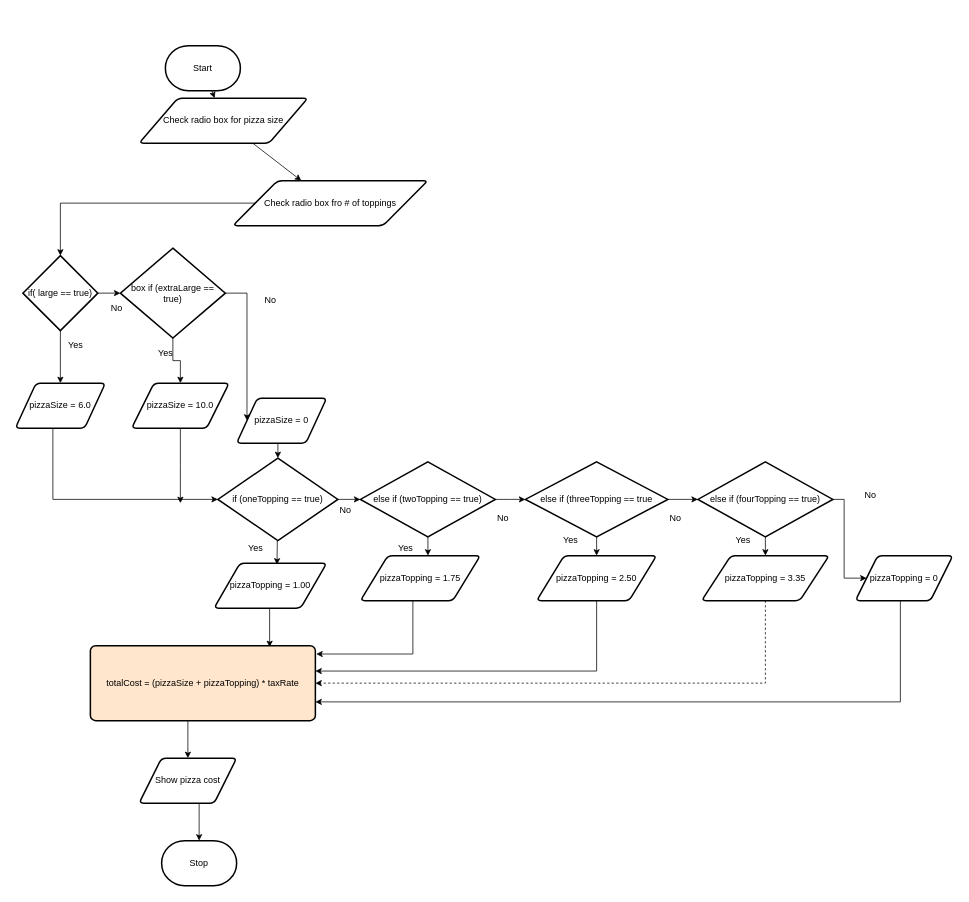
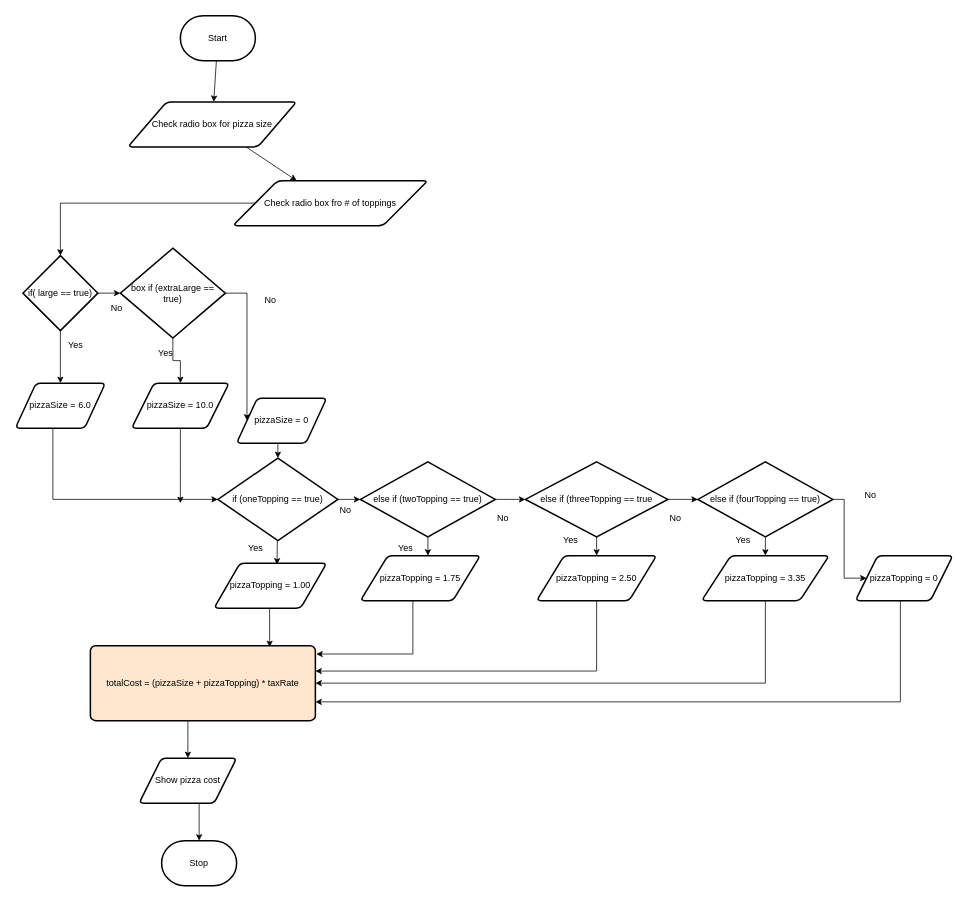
  <mxCell id="0" />
  <mxCell id="1" parent="0" />
  <mxCell id="2" style="edgeStyle=none;html=1;" parent="1" source="3" target="5" edge="1"><mxGeometry relative="1" as="geometry" /></mxCell>
- <mxCell id="3" value="Start" style="strokeWidth=2;html=1;shape=mxgraph.flowchart.terminator;whiteSpace=wrap;" parent="1" vertex="1"><mxGeometry x="220" y="60" width="100" height="60" as="geometry" /></mxCell>
+ <mxCell id="3" value="Start" style="strokeWidth=2;html=1;shape=mxgraph.flowchart.terminator;whiteSpace=wrap;" parent="1" vertex="1"><mxGeometry x="240" y="20" width="100" height="60" as="geometry" /></mxCell>
  <mxCell id="4" style="edgeStyle=none;html=1;" parent="1" source="5" target="7" edge="1"><mxGeometry relative="1" as="geometry" /></mxCell>
- <mxCell id="5" value="Check radio box for pizza size" style="shape=parallelogram;html=1;strokeWidth=2;perimeter=parallelogramPerimeter;whiteSpace=wrap;rounded=1;arcSize=12;size=0.23;" parent="1" vertex="1"><mxGeometry x="185" y="130" width="225" height="60" as="geometry" /></mxCell>
+ <mxCell id="5" value="Check radio box for pizza size" style="shape=parallelogram;html=1;strokeWidth=2;perimeter=parallelogramPerimeter;whiteSpace=wrap;rounded=1;arcSize=12;size=0.23;" parent="1" vertex="1"><mxGeometry x="170" y="135" width="225" height="60" as="geometry" /></mxCell>
  <mxCell id="6" style="edgeStyle=orthogonalEdgeStyle;html=1;rounded=0;" parent="1" source="7" target="10" edge="1"><mxGeometry relative="1" as="geometry" /></mxCell>
  <mxCell id="7" value="Check radio box fro # of toppings" style="shape=parallelogram;html=1;strokeWidth=2;perimeter=parallelogramPerimeter;whiteSpace=wrap;rounded=1;arcSize=12;size=0.23;" parent="1" vertex="1"><mxGeometry x="310" y="240" width="260" height="60" as="geometry" /></mxCell>
  <mxCell id="8" style="edgeStyle=orthogonalEdgeStyle;rounded=0;html=1;entryX=0;entryY=0.5;entryDx=0;entryDy=0;entryPerimeter=0;" parent="1" source="10" target="13" edge="1"><mxGeometry relative="1" as="geometry" /></mxCell>
  <mxCell id="9" style="edgeStyle=orthogonalEdgeStyle;rounded=0;html=1;entryX=0.5;entryY=0;entryDx=0;entryDy=0;" parent="1" source="10" target="15" edge="1"><mxGeometry relative="1" as="geometry" /></mxCell>
  <mxCell id="10" value="if( large == true)" style="strokeWidth=2;html=1;shape=mxgraph.flowchart.decision;whiteSpace=wrap;" parent="1" vertex="1"><mxGeometry x="30" y="340" width="100" height="100" as="geometry" /></mxCell>
  <mxCell id="11" style="edgeStyle=orthogonalEdgeStyle;rounded=0;html=1;entryX=0.5;entryY=0;entryDx=0;entryDy=0;" parent="1" source="13" target="17" edge="1"><mxGeometry relative="1" as="geometry" /></mxCell>
  <mxCell id="12" style="edgeStyle=orthogonalEdgeStyle;rounded=0;html=1;entryX=0;entryY=0.5;entryDx=0;entryDy=0;" parent="1" source="13" target="19" edge="1"><mxGeometry relative="1" as="geometry" /></mxCell>
  <mxCell id="13" value="box if (extraLarge == true)" style="strokeWidth=2;html=1;shape=mxgraph.flowchart.decision;whiteSpace=wrap;" parent="1" vertex="1"><mxGeometry x="160" y="330" width="140" height="120" as="geometry" /></mxCell>
  <mxCell id="14" style="edgeStyle=elbowEdgeStyle;rounded=0;html=1;entryX=0;entryY=0.5;entryDx=0;entryDy=0;entryPerimeter=0;" edge="1" parent="1" source="15" target="26"><mxGeometry relative="1" as="geometry"><Array as="points"><mxPoint x="70" y="710" /></Array></mxGeometry></mxCell>
  <mxCell id="15" value="pizzaSize = 6.0" style="shape=parallelogram;html=1;strokeWidth=2;perimeter=parallelogramPerimeter;whiteSpace=wrap;rounded=1;arcSize=12;size=0.23;" parent="1" vertex="1"><mxGeometry x="20" y="510" width="120" height="60" as="geometry" /></mxCell>
  <mxCell id="16" style="edgeStyle=elbowEdgeStyle;rounded=0;html=1;" edge="1" parent="1" source="17"><mxGeometry relative="1" as="geometry"><mxPoint x="240" y="670" as="targetPoint" /></mxGeometry></mxCell>
  <mxCell id="17" value="pizzaSize = 10.0" style="shape=parallelogram;html=1;strokeWidth=2;perimeter=parallelogramPerimeter;whiteSpace=wrap;rounded=1;arcSize=12;size=0.23;" parent="1" vertex="1"><mxGeometry x="175" y="510" width="130" height="60" as="geometry" /></mxCell>
  <mxCell id="18" style="edgeStyle=elbowEdgeStyle;rounded=0;html=1;entryX=0.5;entryY=0;entryDx=0;entryDy=0;entryPerimeter=0;" edge="1" parent="1" source="19" target="26"><mxGeometry relative="1" as="geometry" /></mxCell>
  <mxCell id="19" value="pizzaSize = 0" style="shape=parallelogram;html=1;strokeWidth=2;perimeter=parallelogramPerimeter;whiteSpace=wrap;rounded=1;arcSize=12;size=0.23;" parent="1" vertex="1"><mxGeometry x="315" y="530" width="120" height="60" as="geometry" /></mxCell>
  <mxCell id="20" value="No" style="text;html=1;align=center;verticalAlign=middle;resizable=0;points=[];autosize=1;strokeColor=none;fillColor=none;" parent="1" vertex="1"><mxGeometry x="345" y="390" width="30" height="20" as="geometry" /></mxCell>
  <mxCell id="21" value="Yes" style="text;html=1;align=center;verticalAlign=middle;resizable=0;points=[];autosize=1;strokeColor=none;fillColor=none;" parent="1" vertex="1"><mxGeometry x="200" y="460" width="40" height="20" as="geometry" /></mxCell>
  <mxCell id="22" value="Yes" style="text;html=1;align=center;verticalAlign=middle;resizable=0;points=[];autosize=1;strokeColor=none;fillColor=none;" parent="1" vertex="1"><mxGeometry x="80" y="450" width="40" height="20" as="geometry" /></mxCell>
  <mxCell id="23" value="No" style="text;html=1;align=center;verticalAlign=middle;resizable=0;points=[];autosize=1;strokeColor=none;fillColor=none;" parent="1" vertex="1"><mxGeometry x="140" y="400" width="30" height="20" as="geometry" /></mxCell>
  <mxCell id="24" style="edgeStyle=none;html=1;entryX=0.559;entryY=0.032;entryDx=0;entryDy=0;entryPerimeter=0;" edge="1" parent="1" source="26" target="45"><mxGeometry relative="1" as="geometry" /></mxCell>
  <mxCell id="25" style="edgeStyle=elbowEdgeStyle;rounded=0;html=1;entryX=0;entryY=0.5;entryDx=0;entryDy=0;entryPerimeter=0;" edge="1" parent="1" source="26" target="32"><mxGeometry relative="1" as="geometry" /></mxCell>
  <mxCell id="26" value="if (oneTopping == true)" style="strokeWidth=2;html=1;shape=mxgraph.flowchart.decision;whiteSpace=wrap;" parent="1" vertex="1"><mxGeometry x="290" y="610" width="160" height="110" as="geometry" /></mxCell>
  <mxCell id="27" style="edgeStyle=none;html=1;" edge="1" parent="1" source="29" target="37"><mxGeometry relative="1" as="geometry" /></mxCell>
  <mxCell id="28" style="edgeStyle=elbowEdgeStyle;rounded=0;html=1;" edge="1" parent="1" source="29" target="41"><mxGeometry relative="1" as="geometry" /></mxCell>
  <mxCell id="29" value="else if (fourTopping == true)" style="strokeWidth=2;html=1;shape=mxgraph.flowchart.decision;whiteSpace=wrap;" parent="1" vertex="1"><mxGeometry x="930" y="615" width="180" height="100" as="geometry" /></mxCell>
  <mxCell id="30" style="edgeStyle=none;html=1;entryX=0.563;entryY=0;entryDx=0;entryDy=0;entryPerimeter=0;" edge="1" parent="1" source="32" target="43"><mxGeometry relative="1" as="geometry" /></mxCell>
  <mxCell id="31" style="edgeStyle=elbowEdgeStyle;rounded=0;html=1;entryX=0;entryY=0.5;entryDx=0;entryDy=0;entryPerimeter=0;" edge="1" parent="1" source="32" target="35"><mxGeometry relative="1" as="geometry" /></mxCell>
  <mxCell id="32" value="else if (twoTopping == true)" style="strokeWidth=2;html=1;shape=mxgraph.flowchart.decision;whiteSpace=wrap;" parent="1" vertex="1"><mxGeometry x="480" y="615" width="180" height="100" as="geometry" /></mxCell>
  <mxCell id="33" value="" style="edgeStyle=none;html=1;" edge="1" parent="1" source="35" target="39"><mxGeometry relative="1" as="geometry" /></mxCell>
  <mxCell id="34" style="edgeStyle=elbowEdgeStyle;rounded=0;html=1;entryX=0;entryY=0.5;entryDx=0;entryDy=0;entryPerimeter=0;" edge="1" parent="1" source="35" target="29"><mxGeometry relative="1" as="geometry" /></mxCell>
  <mxCell id="35" value="else if (threeTopping == true" style="strokeWidth=2;html=1;shape=mxgraph.flowchart.decision;whiteSpace=wrap;" parent="1" vertex="1"><mxGeometry x="700" y="615" width="190" height="100" as="geometry" /></mxCell>
- <mxCell id="36" style="edgeStyle=elbowEdgeStyle;rounded=0;html=1;entryX=1;entryY=0.5;entryDx=0;entryDy=0;dashed=1;" edge="1" parent="1" source="37" target="55"><mxGeometry relative="1" as="geometry"><Array as="points"><mxPoint x="1020" y="910" /></Array></mxGeometry></mxCell>
+ <mxCell id="36" style="edgeStyle=elbowEdgeStyle;rounded=0;html=1;entryX=1;entryY=0.5;entryDx=0;entryDy=0;" edge="1" parent="1" source="37" target="55"><mxGeometry relative="1" as="geometry"><Array as="points"><mxPoint x="1020" y="910" /></Array></mxGeometry></mxCell>
  <mxCell id="37" value="&lt;span&gt;pizzaTopping = 3.35&lt;/span&gt;" style="shape=parallelogram;html=1;strokeWidth=2;perimeter=parallelogramPerimeter;whiteSpace=wrap;rounded=1;arcSize=12;size=0.23;" vertex="1" parent="1"><mxGeometry x="935" y="740" width="170" height="60" as="geometry" /></mxCell>
  <mxCell id="38" style="edgeStyle=elbowEdgeStyle;rounded=0;html=1;entryX=1;entryY=0.339;entryDx=0;entryDy=0;entryPerimeter=0;" edge="1" parent="1" source="39" target="55"><mxGeometry relative="1" as="geometry"><Array as="points"><mxPoint x="795" y="880" /><mxPoint x="800" y="910" /></Array></mxGeometry></mxCell>
  <mxCell id="39" value="&lt;span&gt;pizzaTopping = 2.50&lt;/span&gt;" style="shape=parallelogram;html=1;strokeWidth=2;perimeter=parallelogramPerimeter;whiteSpace=wrap;rounded=1;arcSize=12;size=0.23;" vertex="1" parent="1"><mxGeometry x="715" y="740" width="160" height="60" as="geometry" /></mxCell>
  <mxCell id="40" style="edgeStyle=elbowEdgeStyle;rounded=0;html=1;entryX=1;entryY=0.75;entryDx=0;entryDy=0;" edge="1" parent="1" source="41" target="55"><mxGeometry relative="1" as="geometry"><Array as="points"><mxPoint x="1200" y="900" /></Array></mxGeometry></mxCell>
  <mxCell id="41" value="&lt;span&gt;pizzaTopping = 0&lt;/span&gt;" style="shape=parallelogram;html=1;strokeWidth=2;perimeter=parallelogramPerimeter;whiteSpace=wrap;rounded=1;arcSize=12;size=0.23;" vertex="1" parent="1"><mxGeometry x="1140" y="740" width="130" height="60" as="geometry" /></mxCell>
  <mxCell id="42" style="edgeStyle=elbowEdgeStyle;rounded=0;html=1;entryX=1.004;entryY=0.112;entryDx=0;entryDy=0;entryPerimeter=0;" edge="1" parent="1" source="43" target="55"><mxGeometry relative="1" as="geometry"><Array as="points"><mxPoint x="550" y="820" /><mxPoint x="550" y="860" /><mxPoint x="560" y="870" /></Array></mxGeometry></mxCell>
  <mxCell id="43" value="pizzaTopping = 1.75" style="shape=parallelogram;html=1;strokeWidth=2;perimeter=parallelogramPerimeter;whiteSpace=wrap;rounded=1;arcSize=12;size=0.23;" vertex="1" parent="1"><mxGeometry x="480" y="740" width="160" height="60" as="geometry" /></mxCell>
  <mxCell id="44" style="edgeStyle=elbowEdgeStyle;rounded=0;html=1;entryX=0.798;entryY=0.02;entryDx=0;entryDy=0;entryPerimeter=0;" edge="1" parent="1" source="45" target="55"><mxGeometry relative="1" as="geometry" /></mxCell>
  <mxCell id="45" value="pizzaTopping = 1.00" style="shape=parallelogram;html=1;strokeWidth=2;perimeter=parallelogramPerimeter;whiteSpace=wrap;rounded=1;arcSize=12;size=0.23;" vertex="1" parent="1"><mxGeometry x="285" y="750" width="150" height="60" as="geometry" /></mxCell>
  <mxCell id="46" value="Yes" style="text;html=1;align=center;verticalAlign=middle;resizable=0;points=[];autosize=1;strokeColor=none;fillColor=none;" vertex="1" parent="1"><mxGeometry x="320" y="720" width="40" height="20" as="geometry" /></mxCell>
  <mxCell id="47" value="No" style="text;html=1;align=center;verticalAlign=middle;resizable=0;points=[];autosize=1;strokeColor=none;fillColor=none;" vertex="1" parent="1"><mxGeometry x="445" y="670" width="30" height="20" as="geometry" /></mxCell>
  <mxCell id="48" value="Yes" style="text;html=1;align=center;verticalAlign=middle;resizable=0;points=[];autosize=1;strokeColor=none;fillColor=none;" vertex="1" parent="1"><mxGeometry x="520" y="720" width="40" height="20" as="geometry" /></mxCell>
  <mxCell id="49" value="No" style="text;html=1;align=center;verticalAlign=middle;resizable=0;points=[];autosize=1;strokeColor=none;fillColor=none;" vertex="1" parent="1"><mxGeometry x="655" y="680" width="30" height="20" as="geometry" /></mxCell>
  <mxCell id="50" value="Yes" style="text;html=1;align=center;verticalAlign=middle;resizable=0;points=[];autosize=1;strokeColor=none;fillColor=none;" vertex="1" parent="1"><mxGeometry x="740" y="710" width="40" height="20" as="geometry" /></mxCell>
  <mxCell id="51" value="No" style="text;html=1;align=center;verticalAlign=middle;resizable=0;points=[];autosize=1;strokeColor=none;fillColor=none;" vertex="1" parent="1"><mxGeometry x="885" y="680" width="30" height="20" as="geometry" /></mxCell>
  <mxCell id="52" value="Yes" style="text;html=1;align=center;verticalAlign=middle;resizable=0;points=[];autosize=1;strokeColor=none;fillColor=none;" vertex="1" parent="1"><mxGeometry x="970" y="710" width="40" height="20" as="geometry" /></mxCell>
  <mxCell id="53" value="No" style="text;html=1;align=center;verticalAlign=middle;resizable=0;points=[];autosize=1;strokeColor=none;fillColor=none;" vertex="1" parent="1"><mxGeometry x="1145" y="650" width="30" height="20" as="geometry" /></mxCell>
  <mxCell id="54" style="edgeStyle=elbowEdgeStyle;rounded=0;html=1;entryX=0.5;entryY=0;entryDx=0;entryDy=0;" edge="1" parent="1" source="55" target="58"><mxGeometry relative="1" as="geometry" /></mxCell>
  <mxCell id="55" value="totalCost = (pizzaSize + pizzaTopping) * taxRate" style="rounded=1;whiteSpace=wrap;html=1;absoluteArcSize=1;arcSize=14;strokeWidth=2;fillColor=#ffe6cc;" vertex="1" parent="1"><mxGeometry x="120" y="860" width="300" height="100" as="geometry" /></mxCell>
  <mxCell id="56" value="Stop" style="strokeWidth=2;html=1;shape=mxgraph.flowchart.terminator;whiteSpace=wrap;" vertex="1" parent="1"><mxGeometry x="215" y="1120" width="100" height="60" as="geometry" /></mxCell>
  <mxCell id="57" style="edgeStyle=elbowEdgeStyle;rounded=0;html=1;entryX=0.5;entryY=0;entryDx=0;entryDy=0;entryPerimeter=0;" edge="1" parent="1" source="58" target="56"><mxGeometry relative="1" as="geometry" /></mxCell>
  <mxCell id="58" value="Show pizza cost" style="shape=parallelogram;html=1;strokeWidth=2;perimeter=parallelogramPerimeter;whiteSpace=wrap;rounded=1;arcSize=12;size=0.23;" vertex="1" parent="1"><mxGeometry x="185" y="1010" width="130" height="60" as="geometry" /></mxCell>
